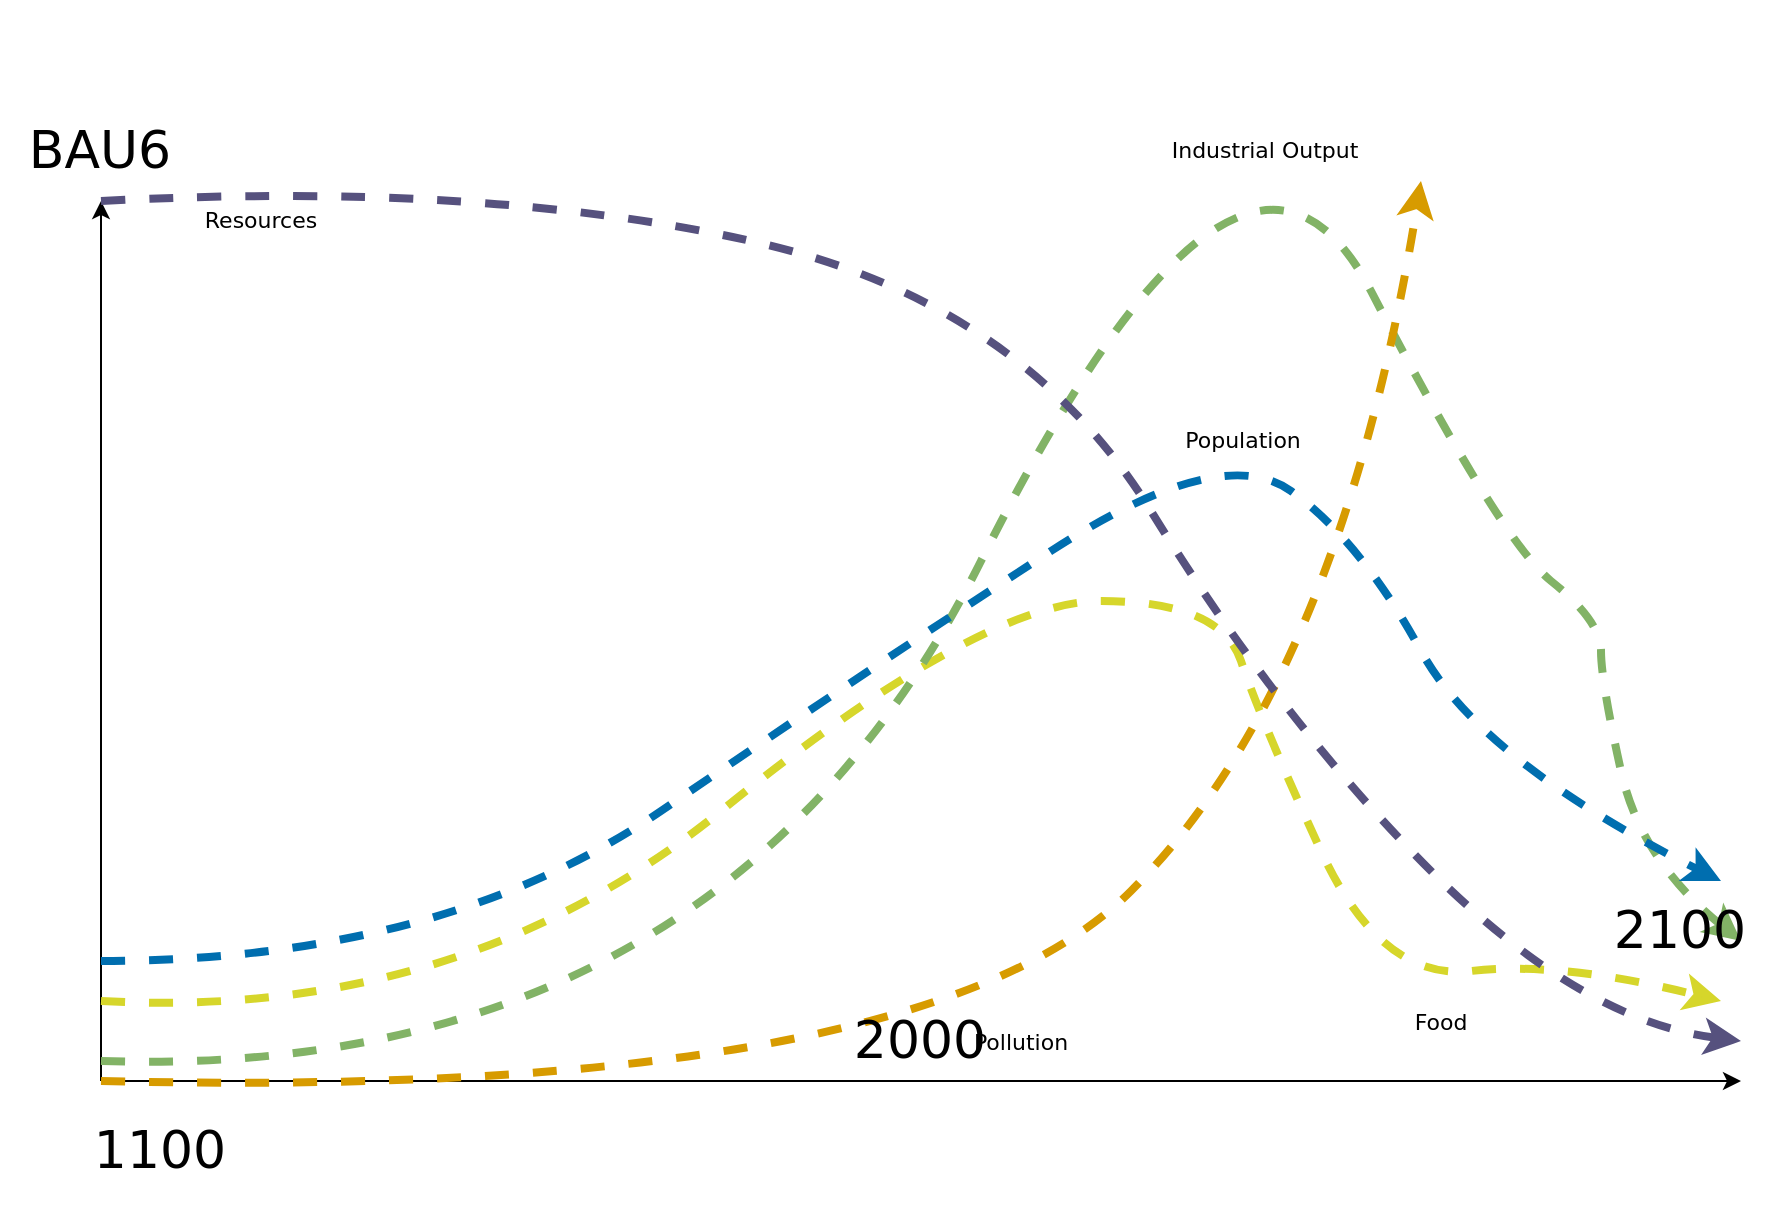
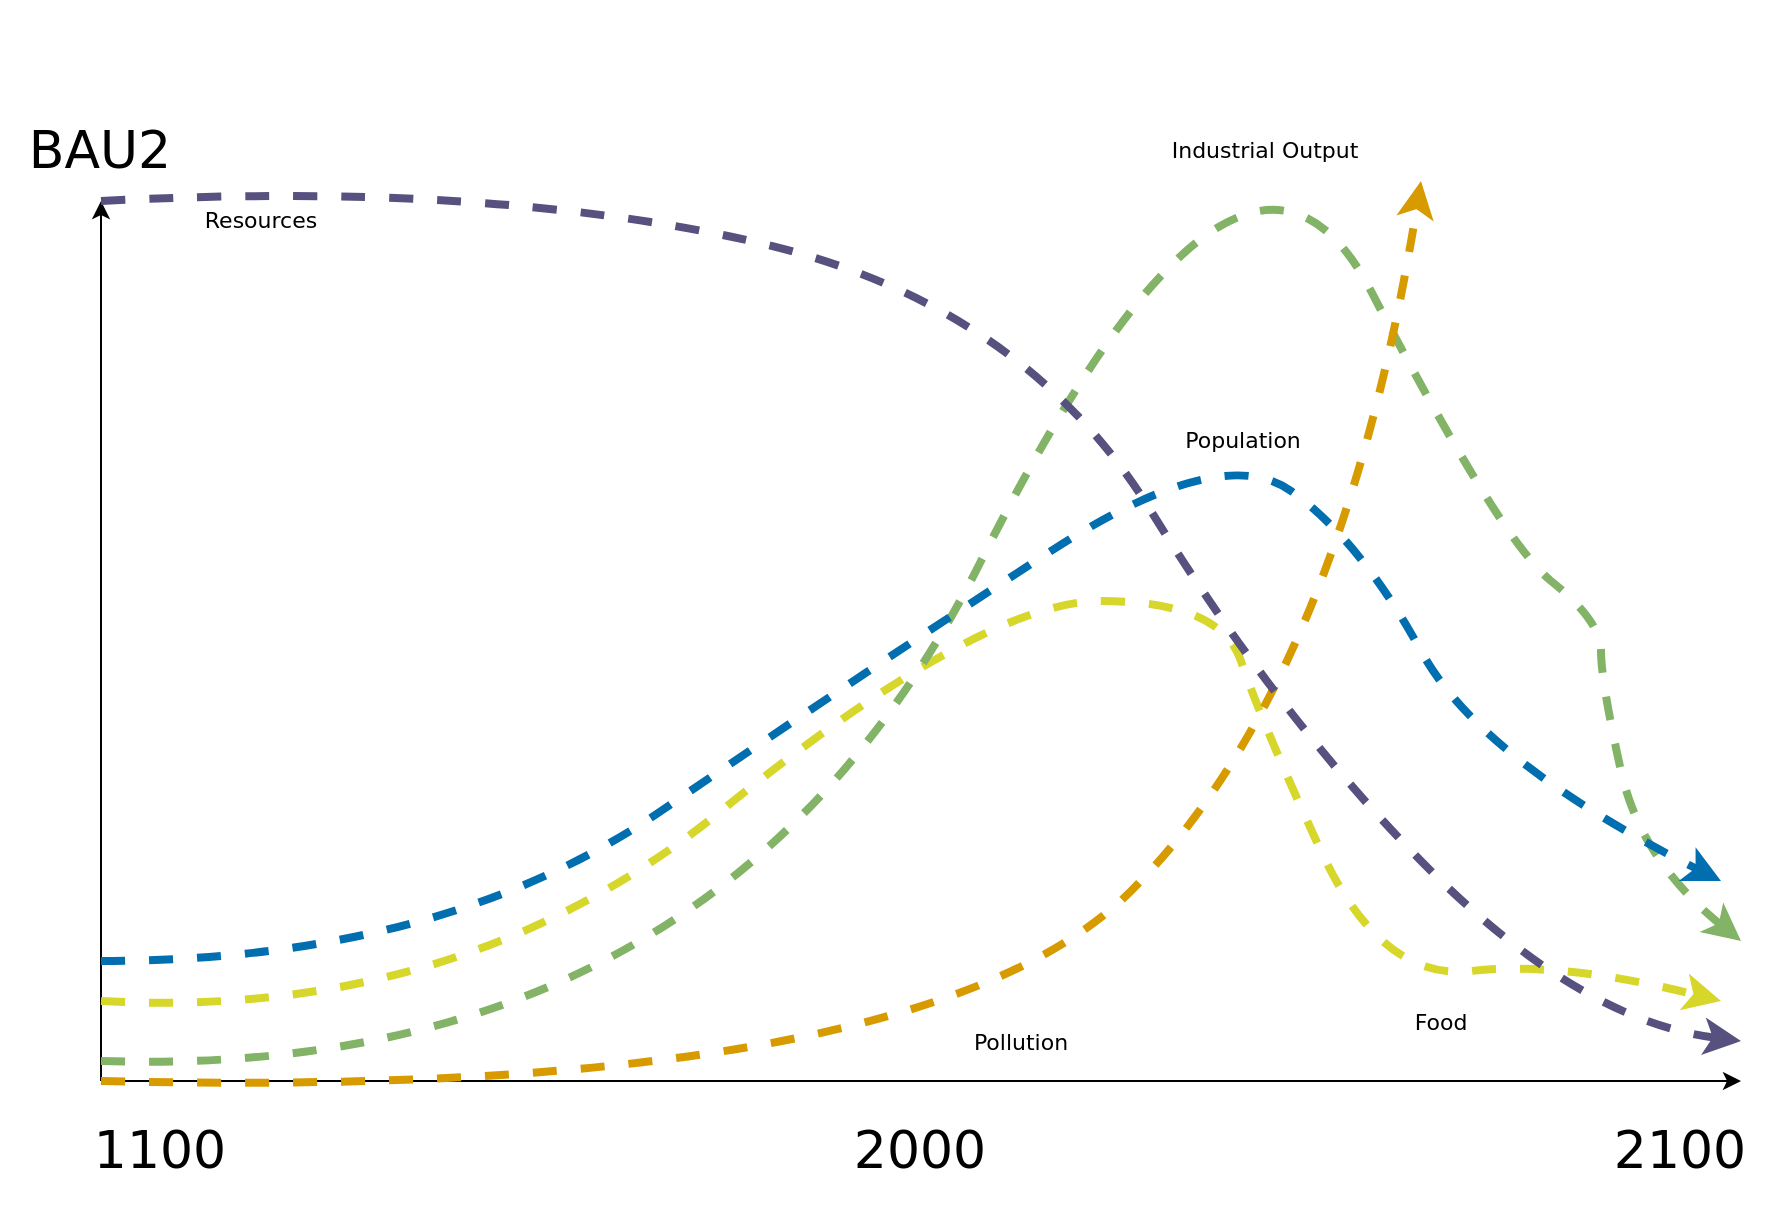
  <mxCell id="0" />
  <mxCell id="1" parent="0" />
  <mxCell id="2" value="" style="endArrow=classic;html=1;rounded=0;" parent="1" edge="1"><mxGeometry width="50" height="50" relative="1" as="geometry"><mxPoint x="50" y="540" as="sourcePoint" /><mxPoint x="50" y="100" as="targetPoint" /></mxGeometry></mxCell>
  <mxCell id="3" value="" style="endArrow=classic;html=1;rounded=0;" parent="1" edge="1"><mxGeometry width="50" height="50" relative="1" as="geometry"><mxPoint x="50" y="540" as="sourcePoint" /><mxPoint x="870" y="540" as="targetPoint" /></mxGeometry></mxCell>
  <mxCell id="4" value="" style="curved=1;endArrow=classic;html=1;rounded=0;dashed=1;fillColor=#fff2cc;strokeColor=#D6D62B;strokeWidth=4;" parent="1" edge="1"><mxGeometry width="50" height="50" relative="1" as="geometry"><mxPoint x="50" y="500" as="sourcePoint" /><mxPoint x="860" y="500" as="targetPoint" /><Array as="points"><mxPoint x="230" y="510" /><mxPoint x="490" y="300" /><mxPoint x="610" y="300" /><mxPoint x="630" y="360" /><mxPoint x="690" y="490" /><mxPoint x="780" y="480" /></Array></mxGeometry></mxCell>
  <mxCell id="5" value="Resources" style="edgeLabel;html=1;align=center;verticalAlign=middle;resizable=0;points=[];fontFamily=Dejavu Sans;labelBackgroundColor=none;" parent="4" vertex="1" connectable="0"><mxGeometry x="-0.405" y="-5" relative="1" as="geometry"><mxPoint x="-198" y="-328" as="offset" /></mxGeometry></mxCell>
  <mxCell id="6" value="" style="curved=1;endArrow=classic;html=1;rounded=0;dashed=1;fillColor=#d5e8d4;strokeColor=#82b366;strokeWidth=4;" parent="1" edge="1"><mxGeometry width="50" height="50" relative="1" as="geometry"><mxPoint x="50" y="530" as="sourcePoint" /><mxPoint x="870" y="470" as="targetPoint" /><Array as="points"><mxPoint x="360" y="540" /><mxPoint x="620" y="20" /><mxPoint x="750" y="270" /><mxPoint x="800" y="310" /><mxPoint x="800" y="340" /><mxPoint x="820" y="430" /></Array></mxGeometry></mxCell>
  <mxCell id="7" value="Industrial Output" style="edgeLabel;html=1;align=center;verticalAlign=middle;resizable=0;points=[];fontSize=11;fontFamily=Dejavu Sans;labelBackgroundColor=none;" parent="6" vertex="1" connectable="0"><mxGeometry x="0.354" y="-25" relative="1" as="geometry"><mxPoint y="-21" as="offset" /></mxGeometry></mxCell>
  <mxCell id="8" value="" style="curved=1;endArrow=classic;html=1;rounded=0;dashed=1;fillColor=#ffe6cc;strokeColor=#d79b00;strokeWidth=4;" parent="1" edge="1"><mxGeometry width="50" height="50" relative="1" as="geometry"><mxPoint x="50" y="540" as="sourcePoint" /><mxPoint x="710" y="90" as="targetPoint" /><Array as="points"><mxPoint x="460" y="550" /><mxPoint x="670" y="340" /></Array></mxGeometry></mxCell>
  <mxCell id="9" value="Pollution" style="edgeLabel;html=1;align=center;verticalAlign=middle;resizable=0;points=[];fontFamily=Dejavu Sans;labelBackgroundColor=none;" parent="8" vertex="1" connectable="0"><mxGeometry x="-0.093" y="13" relative="1" as="geometry"><mxPoint x="41" y="-3" as="offset" /></mxGeometry></mxCell>
  <mxCell id="10" value="" style="curved=1;endArrow=classic;html=1;rounded=0;dashed=1;fillColor=#d0cee2;strokeColor=#56517e;strokeWidth=4;" parent="1" edge="1"><mxGeometry width="50" height="50" relative="1" as="geometry"><mxPoint x="50" y="100" as="sourcePoint" /><mxPoint x="870" y="520" as="targetPoint" /><Array as="points"><mxPoint x="240" y="90" /><mxPoint x="510" y="150" /><mxPoint x="640" y="360" /><mxPoint x="790" y="510" /></Array></mxGeometry></mxCell>
  <mxCell id="11" value="Food" style="edgeLabel;html=1;align=center;verticalAlign=middle;resizable=0;points=[];fontFamily=Dejavu Sans;labelBackgroundColor=none;" parent="10" vertex="1" connectable="0"><mxGeometry x="0.572" y="27" relative="1" as="geometry"><mxPoint x="6" y="115" as="offset" /></mxGeometry></mxCell>
  <mxCell id="12" value="" style="curved=1;endArrow=classic;html=1;rounded=0;dashed=1;fillColor=#1ba1e2;strokeColor=#006EAF;strokeWidth=4;" parent="1" edge="1"><mxGeometry width="50" height="50" relative="1" as="geometry"><mxPoint x="50" y="480" as="sourcePoint" /><mxPoint x="860" y="440" as="targetPoint" /><Array as="points"><mxPoint x="220" y="480" /><mxPoint x="440" y="330" /><mxPoint x="610" y="220" /><mxPoint x="680" y="270" /><mxPoint x="740" y="380" /></Array></mxGeometry></mxCell>
  <mxCell id="13" value="Population" style="edgeLabel;html=1;align=center;verticalAlign=middle;resizable=0;points=[];fontFamily=Dejavu Sans;labelBackgroundColor=none;" parent="12" vertex="1" connectable="0"><mxGeometry x="0.637" y="3" relative="1" as="geometry"><mxPoint x="-101" y="-120" as="offset" /></mxGeometry></mxCell>
- <mxCell id="14" value="BAU6" style="text;html=1;strokeColor=none;fillColor=none;align=center;verticalAlign=middle;whiteSpace=wrap;rounded=0;labelBackgroundColor=none;fontFamily=Dejavu Sans;opacity=0;fontSize=26;" parent="1" vertex="1"><mxGeometry x="20" y="60" width="60" height="30" as="geometry" /></mxCell>
+ <mxCell id="14" value="BAU2" style="text;html=1;strokeColor=none;fillColor=none;align=center;verticalAlign=middle;whiteSpace=wrap;rounded=0;labelBackgroundColor=none;fontFamily=Dejavu Sans;opacity=0;fontSize=26;" parent="1" vertex="1"><mxGeometry x="20" y="60" width="60" height="30" as="geometry" /></mxCell>
  <mxCell id="15" value="1100" style="text;html=1;strokeColor=none;fillColor=none;align=center;verticalAlign=middle;whiteSpace=wrap;rounded=0;labelBackgroundColor=none;fontFamily=Dejavu Sans;opacity=20;fontSize=26;" parent="1" vertex="1"><mxGeometry x="50" y="560" width="60" height="30" as="geometry" /></mxCell>
- <mxCell id="16" value="2000" style="text;html=1;strokeColor=none;fillColor=none;align=center;verticalAlign=middle;whiteSpace=wrap;rounded=0;labelBackgroundColor=none;fontFamily=Dejavu Sans;opacity=20;fontSize=26;" parent="1" vertex="1"><mxGeometry x="430" y="505" width="60" height="30" as="geometry" /></mxCell>
- <mxCell id="17" value="2100" style="text;html=1;strokeColor=none;fillColor=none;align=center;verticalAlign=middle;whiteSpace=wrap;rounded=0;labelBackgroundColor=none;fontFamily=Dejavu Sans;opacity=20;fontSize=26;" parent="1" vertex="1"><mxGeometry x="810" y="450" width="60" height="30" as="geometry" /></mxCell>
+ <mxCell id="16" value="2000" style="text;html=1;strokeColor=none;fillColor=none;align=center;verticalAlign=middle;whiteSpace=wrap;rounded=0;labelBackgroundColor=none;fontFamily=Dejavu Sans;opacity=20;fontSize=26;" parent="1" vertex="1"><mxGeometry x="430" y="560" width="60" height="30" as="geometry" /></mxCell>
+ <mxCell id="17" value="2100" style="text;html=1;strokeColor=none;fillColor=none;align=center;verticalAlign=middle;whiteSpace=wrap;rounded=0;labelBackgroundColor=none;fontFamily=Dejavu Sans;opacity=20;fontSize=26;" parent="1" vertex="1"><mxGeometry x="810" y="560" width="60" height="30" as="geometry" /></mxCell>
